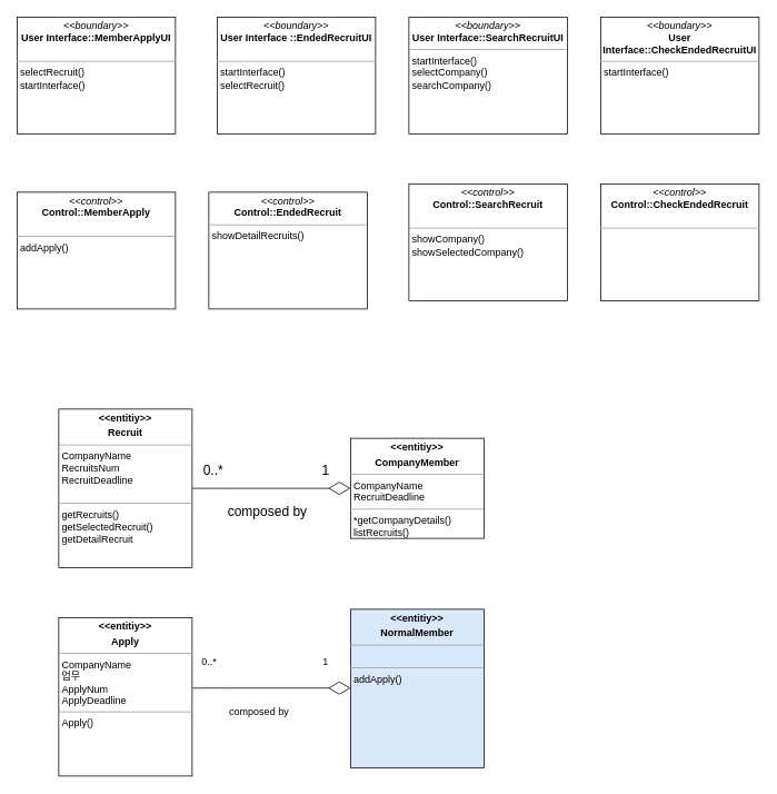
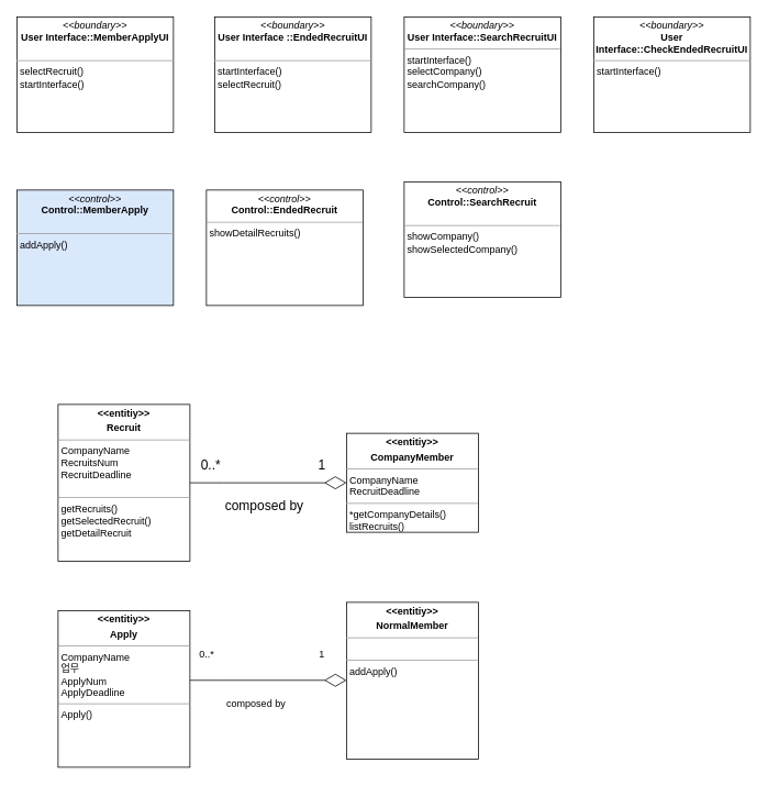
  <mxCell id="0" />
  <mxCell id="1" parent="0" />
- <mxCell id="2" value="&lt;p style=&quot;margin:0px;margin-top:4px;text-align:center;&quot;&gt;&lt;i&gt;&amp;lt;&amp;lt;control&amp;gt;&amp;gt;&lt;/i&gt;&lt;br&gt;&lt;b&gt;Control::MemberApply&lt;/b&gt;&lt;/p&gt;&lt;br&gt;&lt;hr size=&quot;1&quot;&gt;&lt;p style=&quot;margin:0px;margin-left:4px;&quot;&gt;addApply()&lt;/p&gt;" style="verticalAlign=top;align=left;overflow=fill;fontSize=12;fontFamily=Helvetica;html=1;whiteSpace=wrap;" parent="1" vertex="1"><mxGeometry x="20" y="230" width="190" height="140" as="geometry" /></mxCell>
+ <mxCell id="2" value="&lt;p style=&quot;margin:0px;margin-top:4px;text-align:center;&quot;&gt;&lt;i&gt;&amp;lt;&amp;lt;control&amp;gt;&amp;gt;&lt;/i&gt;&lt;br&gt;&lt;b&gt;Control::MemberApply&lt;/b&gt;&lt;/p&gt;&lt;br&gt;&lt;hr size=&quot;1&quot;&gt;&lt;p style=&quot;margin:0px;margin-left:4px;&quot;&gt;addApply()&lt;/p&gt;" style="verticalAlign=top;align=left;overflow=fill;fontSize=12;fontFamily=Helvetica;html=1;whiteSpace=wrap;fillColor=#dae8fc;" parent="1" vertex="1"><mxGeometry x="20" y="230" width="190" height="140" as="geometry" /></mxCell>
  <mxCell id="3" value="&lt;p style=&quot;margin:0px;margin-top:4px;text-align:center;&quot;&gt;&lt;b&gt;&amp;lt;&amp;lt;entitiy&amp;gt;&amp;gt;&lt;/b&gt;&lt;/p&gt;&lt;p style=&quot;margin:0px;margin-top:4px;text-align:center;&quot;&gt;&lt;b&gt;Recruit&lt;/b&gt;&lt;/p&gt;&lt;hr size=&quot;1&quot;&gt;&lt;p style=&quot;margin:0px;margin-left:4px;&quot;&gt;CompanyName&lt;/p&gt;&lt;p style=&quot;margin:0px;margin-left:4px;&quot;&gt;RecruitsNum&lt;/p&gt;&lt;p style=&quot;margin:0px;margin-left:4px;&quot;&gt;RecruitDeadline&lt;/p&gt;&lt;p style=&quot;margin:0px;margin-left:4px;&quot;&gt;&lt;br&gt;&lt;/p&gt;&lt;hr size=&quot;1&quot;&gt;&lt;p style=&quot;margin:0px;margin-left:4px;&quot;&gt;getRecruits()&lt;/p&gt;&lt;p style=&quot;margin:0px;margin-left:4px;&quot;&gt;getSelectedRecruit()&lt;/p&gt;&lt;p style=&quot;margin:0px;margin-left:4px;&quot;&gt;getDetailRecruit&lt;/p&gt;" style="verticalAlign=top;align=left;overflow=fill;fontSize=12;fontFamily=Helvetica;html=1;whiteSpace=wrap;" parent="1" vertex="1"><mxGeometry x="70" y="490" width="160" height="190" as="geometry" /></mxCell>
  <mxCell id="4" value="&lt;p style=&quot;margin:0px;margin-top:4px;text-align:center;&quot;&gt;&lt;i&gt;&amp;lt;&amp;lt;control&amp;gt;&amp;gt;&lt;/i&gt;&lt;br&gt;&lt;b&gt;Control::EndedRecruit&lt;/b&gt;&lt;/p&gt;&lt;hr size=&quot;1&quot;&gt;&lt;p style=&quot;margin:0px;margin-left:4px;&quot;&gt;showDetailRecruits()&lt;br&gt;&lt;/p&gt;" style="verticalAlign=top;align=left;overflow=fill;fontSize=12;fontFamily=Helvetica;html=1;whiteSpace=wrap;" parent="1" vertex="1"><mxGeometry x="250" y="230" width="190" height="140" as="geometry" /></mxCell>
  <mxCell id="5" value="&lt;p style=&quot;margin:0px;margin-top:4px;text-align:center;&quot;&gt;&lt;i&gt;&amp;lt;&amp;lt;boundary&amp;gt;&amp;gt;&lt;/i&gt;&lt;br&gt;&lt;b&gt;User Interface ::EndedRecruitUI&lt;/b&gt;&lt;/p&gt;&lt;br&gt;&lt;hr size=&quot;1&quot;&gt;&lt;p style=&quot;margin:0px;margin-left:4px;&quot;&gt;&lt;/p&gt;&lt;p style=&quot;margin:0px;margin-left:4px;&quot;&gt;startInterface()&lt;/p&gt;&lt;p style=&quot;margin:0px;margin-left:4px;&quot;&gt;selectRecruit()&lt;/p&gt;" style="verticalAlign=top;align=left;overflow=fill;fontSize=12;fontFamily=Helvetica;html=1;whiteSpace=wrap;" parent="1" vertex="1"><mxGeometry x="260" y="20" width="190" height="140" as="geometry" /></mxCell>
  <mxCell id="6" value="&lt;p style=&quot;margin:0px;margin-top:4px;text-align:center;&quot;&gt;&lt;i&gt;&amp;lt;&amp;lt;boundary&amp;gt;&amp;gt;&lt;/i&gt;&lt;br&gt;&lt;b&gt;User Interface::MemberApplyUI&lt;/b&gt;&lt;/p&gt;&lt;br&gt;&lt;hr size=&quot;1&quot;&gt;&lt;p style=&quot;margin:0px;margin-left:4px;&quot;&gt;selectRecruit()&lt;/p&gt;&lt;p style=&quot;margin:0px;margin-left:4px;&quot;&gt;startInterface()&lt;/p&gt;" style="verticalAlign=top;align=left;overflow=fill;fontSize=12;fontFamily=Helvetica;html=1;whiteSpace=wrap;" parent="1" vertex="1"><mxGeometry x="20" y="20" width="190" height="140" as="geometry" /></mxCell>
  <mxCell id="7" value="&lt;p style=&quot;margin:0px;margin-top:4px;text-align:center;&quot;&gt;&lt;i&gt;&amp;lt;&amp;lt;boundary&amp;gt;&amp;gt;&lt;/i&gt;&lt;br&gt;&lt;b&gt;User Interface::SearchRecruitUI&lt;/b&gt;&lt;/p&gt;&lt;hr size=&quot;1&quot;&gt;&lt;p style=&quot;margin:0px;margin-left:4px;&quot;&gt;&lt;/p&gt;&lt;p style=&quot;margin:0px;margin-left:4px;&quot;&gt;startInterface()&lt;br&gt;&lt;/p&gt;&lt;p style=&quot;margin:0px;margin-left:4px;&quot;&gt;selectCompany()&lt;/p&gt;&lt;p style=&quot;margin:0px;margin-left:4px;&quot;&gt;searchCompany()&lt;/p&gt;" style="verticalAlign=top;align=left;overflow=fill;fontSize=12;fontFamily=Helvetica;html=1;whiteSpace=wrap;" parent="1" vertex="1"><mxGeometry x="490" y="20" width="190" height="140" as="geometry" /></mxCell>
  <mxCell id="8" value="&lt;p style=&quot;margin:0px;margin-top:4px;text-align:center;&quot;&gt;&lt;i&gt;&amp;lt;&amp;lt;control&amp;gt;&amp;gt;&lt;/i&gt;&lt;br&gt;&lt;b&gt;Control::SearchRecruit&lt;/b&gt;&lt;/p&gt;&lt;br&gt;&lt;hr size=&quot;1&quot;&gt;&lt;p style=&quot;margin:0px;margin-left:4px;&quot;&gt;showCompany()&lt;br&gt;&lt;/p&gt;&lt;p style=&quot;margin:0px;margin-left:4px;&quot;&gt;showSelectedCompany()&lt;/p&gt;" style="verticalAlign=top;align=left;overflow=fill;fontSize=12;fontFamily=Helvetica;html=1;whiteSpace=wrap;" parent="1" vertex="1"><mxGeometry x="490" y="220" width="190" height="140" as="geometry" /></mxCell>
  <mxCell id="9" value="&lt;p style=&quot;margin:0px;margin-top:4px;text-align:center;&quot;&gt;&lt;i&gt;&amp;lt;&amp;lt;boundary&amp;gt;&amp;gt;&lt;/i&gt;&lt;br&gt;&lt;b&gt;User Interface::CheckEndedRecruitUI&lt;/b&gt;&lt;/p&gt;&lt;hr size=&quot;1&quot;&gt;&lt;p style=&quot;margin:0px;margin-left:4px;&quot;&gt;&lt;/p&gt;&lt;p style=&quot;margin:0px;margin-left:4px;&quot;&gt;startInterface()&lt;br&gt;&lt;/p&gt;" style="verticalAlign=top;align=left;overflow=fill;fontSize=12;fontFamily=Helvetica;html=1;whiteSpace=wrap;" parent="1" vertex="1"><mxGeometry x="720" y="20" width="190" height="140" as="geometry" /></mxCell>
- <mxCell id="10" value="&lt;p style=&quot;margin:0px;margin-top:4px;text-align:center;&quot;&gt;&lt;i&gt;&amp;lt;&amp;lt;control&amp;gt;&amp;gt;&lt;/i&gt;&lt;br&gt;&lt;b&gt;Control::CheckEndedRecruit&lt;/b&gt;&lt;/p&gt;&lt;br&gt;&lt;hr size=&quot;1&quot;&gt;&lt;p style=&quot;margin:0px;margin-left:4px;&quot;&gt;&lt;br&gt;&lt;/p&gt;" style="verticalAlign=top;align=left;overflow=fill;fontSize=12;fontFamily=Helvetica;html=1;whiteSpace=wrap;" parent="1" vertex="1"><mxGeometry x="720" y="220" width="190" height="140" as="geometry" /></mxCell>
  <mxCell id="11" value="&lt;p style=&quot;margin:0px;margin-top:4px;text-align:center;&quot;&gt;&lt;b&gt;&amp;lt;&amp;lt;entitiy&amp;gt;&amp;gt;&lt;/b&gt;&lt;/p&gt;&lt;p style=&quot;margin:0px;margin-top:4px;text-align:center;&quot;&gt;&lt;b&gt;CompanyMember&lt;/b&gt;&lt;/p&gt;&lt;hr size=&quot;1&quot;&gt;&lt;p style=&quot;margin:0px;margin-left:4px;&quot;&gt;CompanyName&lt;/p&gt;&lt;p style=&quot;margin:0px;margin-left:4px;&quot;&gt;RecruitDeadline&lt;/p&gt;&lt;hr size=&quot;1&quot;&gt;&lt;p style=&quot;margin:0px;margin-left:4px;&quot;&gt;*getCompanyDetails()&lt;/p&gt;&lt;p style=&quot;margin:0px;margin-left:4px;&quot;&gt;listRecruits()&lt;/p&gt;" style="verticalAlign=top;align=left;overflow=fill;fontSize=12;fontFamily=Helvetica;html=1;whiteSpace=wrap;" parent="1" vertex="1"><mxGeometry x="420" y="525" width="160" height="120" as="geometry" /></mxCell>
  <mxCell id="12" value="" style="endArrow=diamondThin;endFill=0;endSize=24;html=1;rounded=0;fontSize=12;curved=1;entryX=0;entryY=0.5;entryDx=0;entryDy=0;exitX=1;exitY=0.5;exitDx=0;exitDy=0;" parent="1" source="3" target="11" edge="1"><mxGeometry width="160" relative="1" as="geometry"><mxPoint x="340" y="410" as="sourcePoint" /><mxPoint x="500" y="410" as="targetPoint" /></mxGeometry></mxCell>
  <mxCell id="13" value="1" style="text;html=1;align=center;verticalAlign=middle;resizable=0;points=[];autosize=1;strokeColor=none;fillColor=none;fontSize=16;" parent="1" vertex="1"><mxGeometry x="375" y="548" width="30" height="30" as="geometry" /></mxCell>
  <mxCell id="14" value="0..*" style="text;html=1;align=center;verticalAlign=middle;resizable=0;points=[];autosize=1;strokeColor=none;fillColor=none;fontSize=16;" parent="1" vertex="1"><mxGeometry x="230" y="548" width="50" height="30" as="geometry" /></mxCell>
  <mxCell id="15" value="composed by" style="text;html=1;align=center;verticalAlign=middle;resizable=0;points=[];autosize=1;strokeColor=none;fillColor=none;fontSize=16;" parent="1" vertex="1"><mxGeometry x="260" y="598" width="120" height="30" as="geometry" /></mxCell>
- <mxCell id="16" value="&lt;p style=&quot;margin:0px;margin-top:4px;text-align:center;&quot;&gt;&lt;b&gt;&amp;lt;&amp;lt;entitiy&amp;gt;&amp;gt;&lt;/b&gt;&lt;/p&gt;&lt;p style=&quot;margin:0px;margin-top:4px;text-align:center;&quot;&gt;&lt;b&gt;NormalMember&lt;/b&gt;&lt;/p&gt;&lt;hr size=&quot;1&quot;&gt;&lt;p style=&quot;margin:0px;margin-left:4px;&quot;&gt;&lt;br&gt;&lt;/p&gt;&lt;hr size=&quot;1&quot;&gt;&lt;p style=&quot;margin:0px;margin-left:4px;&quot;&gt;addApply()&lt;/p&gt;&lt;p style=&quot;margin:0px;margin-left:4px;&quot;&gt;&lt;br&gt;&lt;/p&gt;" style="verticalAlign=top;align=left;overflow=fill;fontSize=12;fontFamily=Helvetica;html=1;whiteSpace=wrap;fillColor=#dae8fc;" parent="1" vertex="1"><mxGeometry x="420" y="730" width="160" height="190" as="geometry" /></mxCell>
+ <mxCell id="16" value="&lt;p style=&quot;margin:0px;margin-top:4px;text-align:center;&quot;&gt;&lt;b&gt;&amp;lt;&amp;lt;entitiy&amp;gt;&amp;gt;&lt;/b&gt;&lt;/p&gt;&lt;p style=&quot;margin:0px;margin-top:4px;text-align:center;&quot;&gt;&lt;b&gt;NormalMember&lt;/b&gt;&lt;/p&gt;&lt;hr size=&quot;1&quot;&gt;&lt;p style=&quot;margin:0px;margin-left:4px;&quot;&gt;&lt;br&gt;&lt;/p&gt;&lt;hr size=&quot;1&quot;&gt;&lt;p style=&quot;margin:0px;margin-left:4px;&quot;&gt;addApply()&lt;/p&gt;&lt;p style=&quot;margin:0px;margin-left:4px;&quot;&gt;&lt;br&gt;&lt;/p&gt;" style="verticalAlign=top;align=left;overflow=fill;fontSize=12;fontFamily=Helvetica;html=1;whiteSpace=wrap;" parent="1" vertex="1"><mxGeometry x="420" y="730" width="160" height="190" as="geometry" /></mxCell>
  <mxCell id="17" value="&lt;p style=&quot;margin:0px;margin-top:4px;text-align:center;&quot;&gt;&lt;b&gt;&amp;lt;&amp;lt;entitiy&amp;gt;&amp;gt;&lt;/b&gt;&lt;/p&gt;&lt;p style=&quot;margin:0px;margin-top:4px;text-align:center;&quot;&gt;&lt;b&gt;Apply&lt;/b&gt;&lt;/p&gt;&lt;hr size=&quot;1&quot;&gt;&lt;p style=&quot;margin:0px;margin-left:4px;&quot;&gt;CompanyName&lt;/p&gt;&lt;p style=&quot;margin:0px;margin-left:4px;&quot;&gt;업무&lt;/p&gt;&lt;p style=&quot;margin:0px;margin-left:4px;&quot;&gt;ApplyNum&lt;/p&gt;&lt;p style=&quot;margin:0px;margin-left:4px;&quot;&gt;ApplyDeadline&lt;/p&gt;&lt;hr size=&quot;1&quot;&gt;&lt;p style=&quot;margin:0px;margin-left:4px;&quot;&gt;Apply()&lt;/p&gt;&lt;p style=&quot;margin:0px;margin-left:4px;&quot;&gt;&lt;br&gt;&lt;/p&gt;" style="verticalAlign=top;align=left;overflow=fill;fontSize=12;fontFamily=Helvetica;html=1;whiteSpace=wrap;" parent="1" vertex="1"><mxGeometry x="70" y="740" width="160" height="190" as="geometry" /></mxCell>
  <mxCell id="18" value="" style="endArrow=diamondThin;endFill=0;endSize=24;html=1;rounded=0;fontSize=12;curved=1;entryX=0;entryY=0.5;entryDx=0;entryDy=0;exitX=1;exitY=0.5;exitDx=0;exitDy=0;" edge="1" parent="1"><mxGeometry width="160" relative="1" as="geometry"><mxPoint x="230" y="824.5" as="sourcePoint" /><mxPoint x="420" y="824.5" as="targetPoint" /></mxGeometry></mxCell>
  <mxCell id="19" value="0..*" style="text;html=1;align=center;verticalAlign=middle;resizable=0;points=[];autosize=1;strokeColor=none;fillColor=none;" vertex="1" parent="1"><mxGeometry x="230" y="778" width="40" height="30" as="geometry" /></mxCell>
  <mxCell id="20" value="1" style="text;html=1;align=center;verticalAlign=middle;resizable=0;points=[];autosize=1;strokeColor=none;fillColor=none;" vertex="1" parent="1"><mxGeometry x="375" y="778" width="30" height="30" as="geometry" /></mxCell>
  <mxCell id="21" value="composed by" style="text;html=1;align=center;verticalAlign=middle;resizable=0;points=[];autosize=1;strokeColor=none;fillColor=none;" vertex="1" parent="1"><mxGeometry x="265" y="838" width="90" height="30" as="geometry" /></mxCell>
